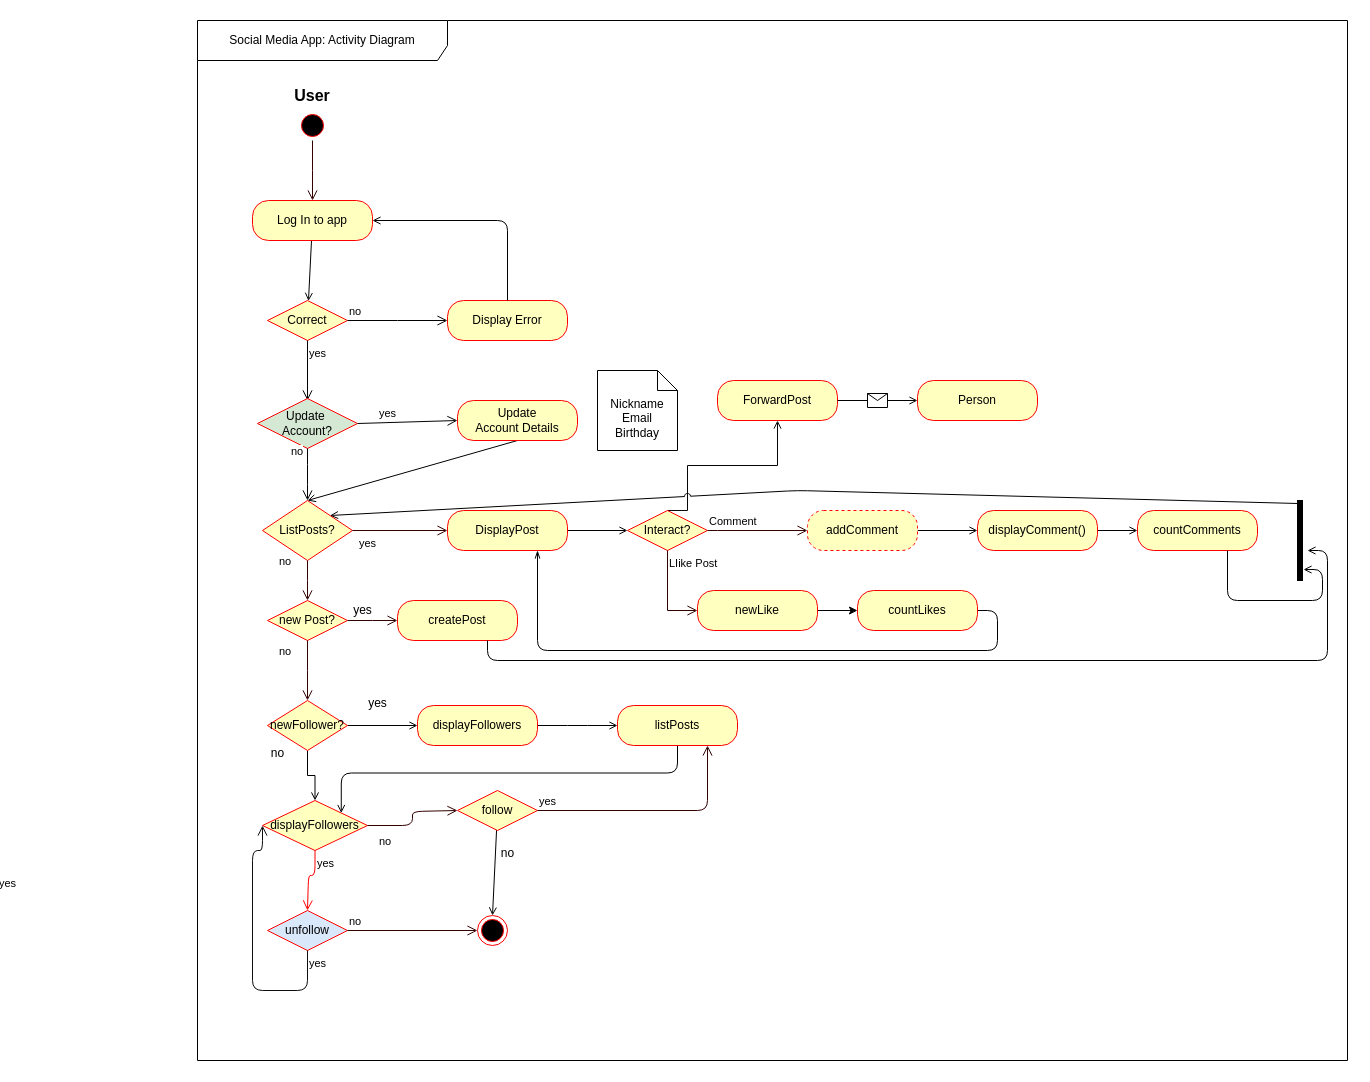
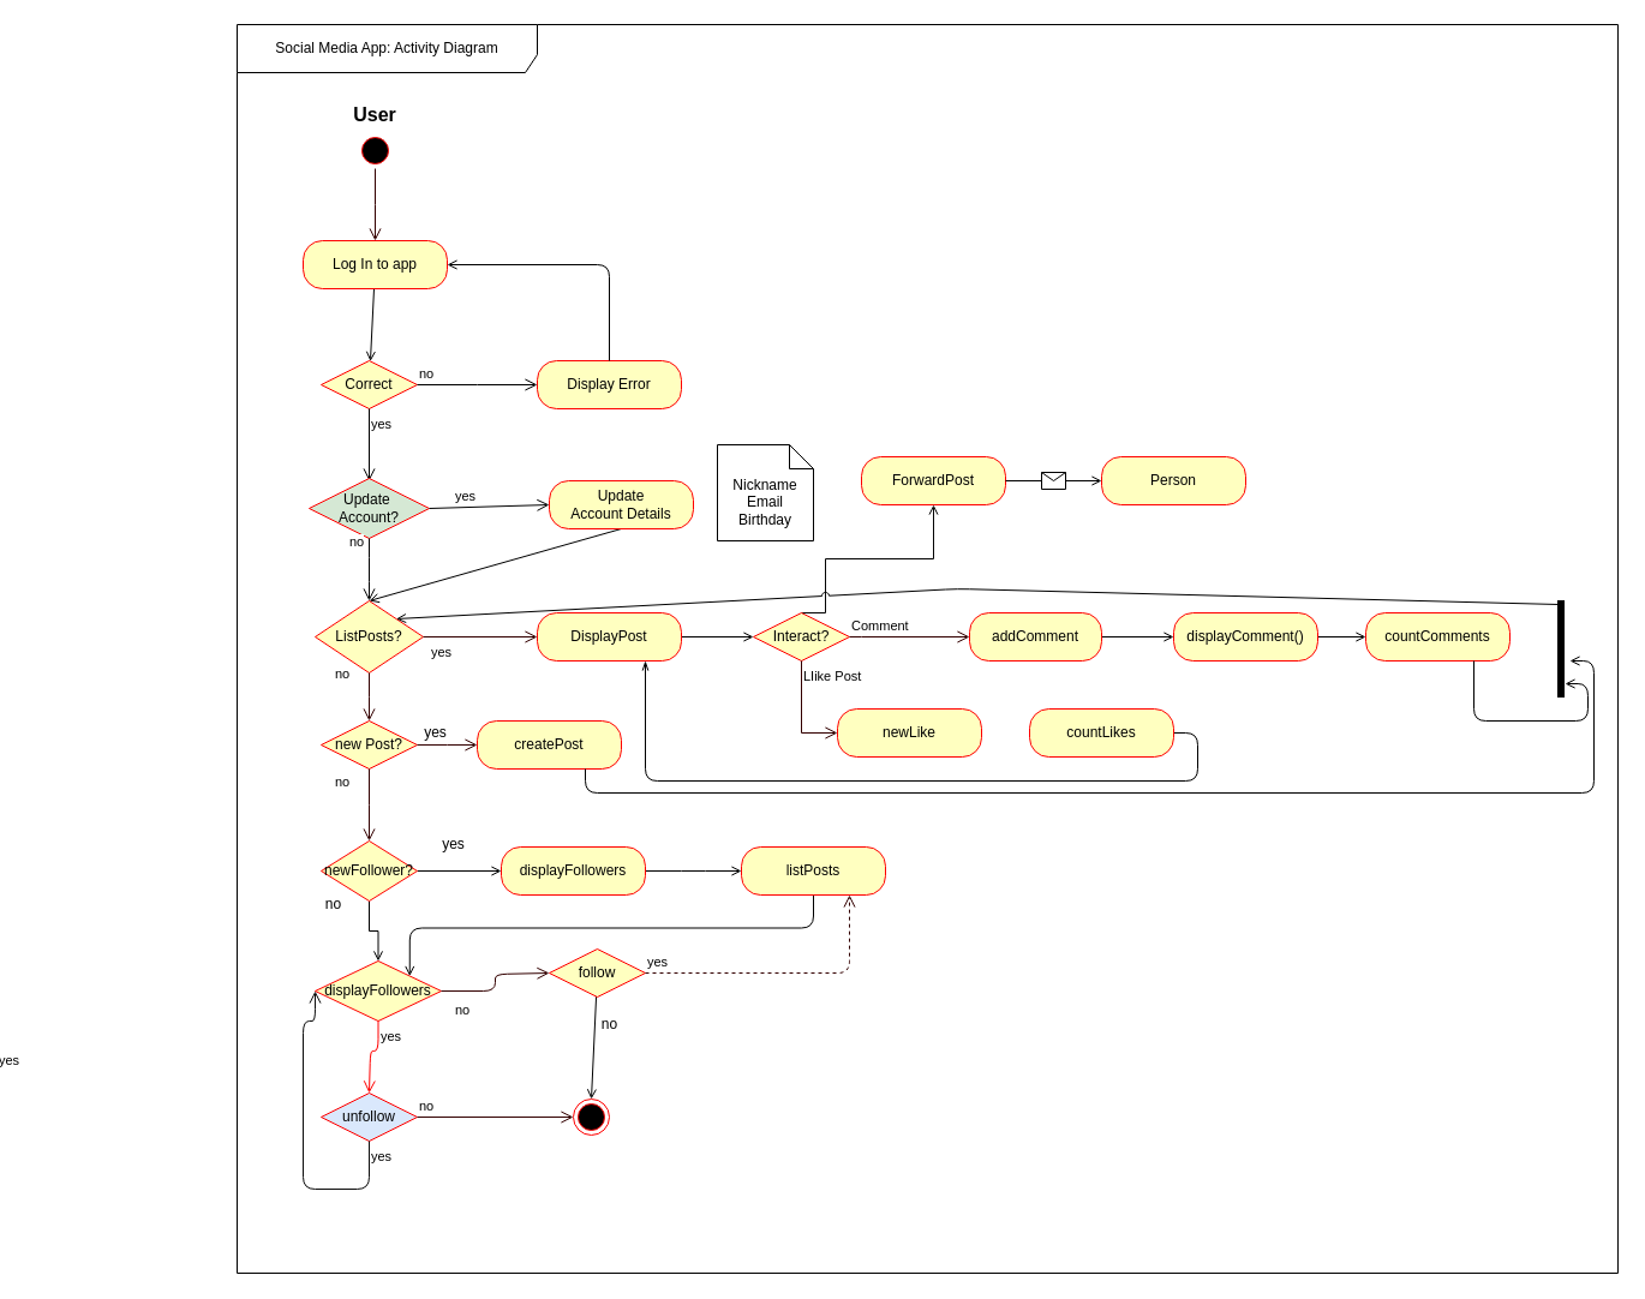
  <mxCell id="0" />
  <mxCell id="1" parent="0" />
  <mxCell id="2" value="" style="ellipse;html=1;shape=startState;fillColor=#000000;strokeColor=#ff0000;" vertex="1" parent="1"><mxGeometry x="120" y="110" width="30" height="30" as="geometry" /></mxCell>
  <mxCell id="3" value="" style="edgeStyle=orthogonalEdgeStyle;html=1;verticalAlign=bottom;endArrow=open;endSize=8;strokeColor=#330000;rounded=0;" edge="1" source="2" parent="1"><mxGeometry relative="1" as="geometry"><mxPoint x="135" y="200" as="targetPoint" /></mxGeometry></mxCell>
  <mxCell id="4" value="" style="rounded=1;orthogonalLoop=1;jettySize=auto;html=1;endArrow=open;endFill=0;" edge="1" parent="1" source="5" target="8"><mxGeometry relative="1" as="geometry" /></mxCell>
  <mxCell id="5" value="Log In to app" style="rounded=1;whiteSpace=wrap;html=1;arcSize=40;fontColor=#000000;fillColor=#ffffc0;strokeColor=#ff0000;" vertex="1" parent="1"><mxGeometry x="75" y="200" width="120" height="40" as="geometry" /></mxCell>
  <mxCell id="6" value="Social Media App: Activity Diagram" style="shape=umlFrame;whiteSpace=wrap;html=1;pointerEvents=0;recursiveResize=0;container=1;collapsible=0;width=250;height=40;" vertex="1" parent="1"><mxGeometry x="20" y="20" width="1150" height="1040" as="geometry" /></mxCell>
  <mxCell id="7" value="User" style="text;html=1;strokeColor=none;fillColor=none;align=center;verticalAlign=middle;whiteSpace=wrap;rounded=0;fontStyle=1;fontSize=16;" vertex="1" parent="6"><mxGeometry x="85" y="60" width="60" height="30" as="geometry" /></mxCell>
  <mxCell id="8" value="Correct" style="rhombus;whiteSpace=wrap;html=1;fontColor=#000000;fillColor=#ffffc0;strokeColor=#ff0000;" vertex="1" parent="6"><mxGeometry x="70" y="280" width="80" height="40" as="geometry" /></mxCell>
  <mxCell id="9" value="no" style="edgeStyle=orthogonalEdgeStyle;html=1;align=left;verticalAlign=bottom;endArrow=open;endSize=8;strokeColor=#000000;rounded=0;" edge="1" source="8" parent="6"><mxGeometry x="-1" relative="1" as="geometry"><mxPoint x="250" y="300" as="targetPoint" /></mxGeometry></mxCell>
  <mxCell id="10" value="yes" style="html=1;align=left;verticalAlign=top;endArrow=open;endSize=8;strokeColor=#000000;rounded=1;startArrow=none;startFill=0;endFill=0;" edge="1" source="8" parent="6"><mxGeometry x="-1" relative="1" as="geometry"><mxPoint x="110" y="380" as="targetPoint" /></mxGeometry></mxCell>
  <mxCell id="11" value="Display Error" style="rounded=1;whiteSpace=wrap;html=1;arcSize=40;fontColor=#000000;fillColor=#ffffc0;strokeColor=#ff0000;" vertex="1" parent="6"><mxGeometry x="250" y="280" width="120" height="40" as="geometry" /></mxCell>
  <mxCell id="12" value="Update&amp;nbsp;&lt;br&gt;Account?" style="rhombus;whiteSpace=wrap;html=1;fontColor=#000000;fillColor=#d5e8d4;strokeColor=#ff0000;" vertex="1" parent="6"><mxGeometry x="60" y="378" width="100" height="50" as="geometry" /></mxCell>
  <mxCell id="13" value="no" style="html=1;align=left;verticalAlign=bottom;endArrow=open;endSize=8;strokeColor=#030303;rounded=1;entryX=0;entryY=0.5;entryDx=0;entryDy=0;" edge="1" parent="6" target="17"><mxGeometry x="-1" y="-79" relative="1" as="geometry"><mxPoint x="250" y="400" as="targetPoint" /><mxPoint x="160" y="403" as="sourcePoint" /><mxPoint x="-70" y="-42" as="offset" /></mxGeometry></mxCell>
  <mxCell id="14" value="yes" style="edgeStyle=orthogonalEdgeStyle;html=1;align=left;verticalAlign=top;endArrow=open;endSize=8;strokeColor=#030303;rounded=1;" edge="1" source="12" parent="6"><mxGeometry x="-1" y="85" relative="1" as="geometry"><mxPoint x="110" y="480" as="targetPoint" /><mxPoint x="-15" y="-48" as="offset" /></mxGeometry></mxCell>
  <mxCell id="15" value="Nickname&lt;br&gt;Email&lt;br&gt;Birthday" style="shape=note2;boundedLbl=1;whiteSpace=wrap;html=1;size=20;verticalAlign=top;align=center;" vertex="1" parent="6"><mxGeometry x="400" y="350" width="80" height="80" as="geometry" /></mxCell>
  <mxCell id="16" style="rounded=0;orthogonalLoop=1;jettySize=auto;html=1;exitX=0.5;exitY=1;exitDx=0;exitDy=0;entryX=0.5;entryY=0;entryDx=0;entryDy=0;endArrow=open;endFill=0;" edge="1" parent="6" source="17" target="18"><mxGeometry relative="1" as="geometry" /></mxCell>
  <mxCell id="17" value="Update&lt;br&gt;Account Details" style="rounded=1;whiteSpace=wrap;html=1;arcSize=40;fontColor=#000000;fillColor=#ffffc0;strokeColor=#ff0000;" vertex="1" parent="6"><mxGeometry x="260" y="380" width="120" height="40" as="geometry" /></mxCell>
  <mxCell id="18" value="ListPosts?" style="rhombus;whiteSpace=wrap;html=1;fontColor=#000000;fillColor=#ffffc0;strokeColor=#ff0000;" vertex="1" parent="6"><mxGeometry x="65" y="480" width="90" height="60" as="geometry" /></mxCell>
  <mxCell id="19" value="no" style="edgeStyle=orthogonalEdgeStyle;html=1;align=left;verticalAlign=bottom;endArrow=open;endSize=8;strokeColor=#330000;rounded=0;entryX=0;entryY=0.5;entryDx=0;entryDy=0;" edge="1" source="18" parent="6" target="22"><mxGeometry x="-1" y="-85" relative="1" as="geometry"><mxPoint x="250" y="500" as="targetPoint" /><mxPoint x="-75" y="-45" as="offset" /></mxGeometry></mxCell>
  <mxCell id="20" value="yes" style="edgeStyle=orthogonalEdgeStyle;html=1;align=left;verticalAlign=top;endArrow=open;endSize=8;strokeColor=#330000;rounded=0;" edge="1" source="18" parent="6"><mxGeometry x="-1" y="58" relative="1" as="geometry"><mxPoint x="110" y="580" as="targetPoint" /><mxPoint x="-8" y="-30" as="offset" /></mxGeometry></mxCell>
  <mxCell id="21" style="edgeStyle=orthogonalEdgeStyle;rounded=0;orthogonalLoop=1;jettySize=auto;html=1;exitX=1;exitY=0.5;exitDx=0;exitDy=0;entryX=0;entryY=0.5;entryDx=0;entryDy=0;endArrow=open;endFill=0;" edge="1" parent="6" source="22" target="31"><mxGeometry relative="1" as="geometry" /></mxCell>
  <mxCell id="22" value="DisplayPost" style="rounded=1;whiteSpace=wrap;html=1;arcSize=40;fontColor=#000000;fillColor=#ffffc0;strokeColor=#ff0000;" vertex="1" parent="6"><mxGeometry x="250" y="490" width="120" height="40" as="geometry" /></mxCell>
  <mxCell id="23" value="createPost" style="rounded=1;whiteSpace=wrap;html=1;arcSize=40;fontColor=#000000;fillColor=#ffffc0;strokeColor=#ff0000;" vertex="1" parent="6"><mxGeometry x="200" y="580" width="120" height="40" as="geometry" /></mxCell>
  <mxCell id="24" value="" style="edgeStyle=orthogonalEdgeStyle;rounded=0;orthogonalLoop=1;jettySize=auto;html=1;endArrow=open;endFill=0;" edge="1" parent="6" source="25" target="35"><mxGeometry relative="1" as="geometry" /></mxCell>
- <mxCell id="25" value="addComment" style="rounded=1;whiteSpace=wrap;html=1;arcSize=40;fontColor=#000000;fillColor=#ffffc0;strokeColor=#ff0000;dashed=1;" vertex="1" parent="6"><mxGeometry x="610" y="490" width="110" height="40" as="geometry" /></mxCell>
+ <mxCell id="25" value="addComment" style="rounded=1;whiteSpace=wrap;html=1;arcSize=40;fontColor=#000000;fillColor=#ffffc0;strokeColor=#ff0000;" vertex="1" parent="6"><mxGeometry x="610" y="490" width="110" height="40" as="geometry" /></mxCell>
  <mxCell id="26" value="new Post?" style="rhombus;whiteSpace=wrap;html=1;fontColor=#000000;fillColor=#ffffc0;strokeColor=#ff0000;" vertex="1" parent="6"><mxGeometry x="70" y="580" width="80" height="40" as="geometry" /></mxCell>
  <mxCell id="27" value="no" style="edgeStyle=orthogonalEdgeStyle;html=1;align=left;verticalAlign=bottom;endArrow=open;endSize=8;strokeColor=#330000;rounded=0;" edge="1" source="26" parent="6"><mxGeometry x="-1" y="-81" relative="1" as="geometry"><mxPoint x="200" y="600" as="targetPoint" /><mxPoint x="-70" y="-41" as="offset" /></mxGeometry></mxCell>
  <mxCell id="28" value="yes" style="edgeStyle=orthogonalEdgeStyle;html=1;align=left;verticalAlign=top;endArrow=open;endSize=8;strokeColor=#330000;rounded=0;" edge="1" source="26" parent="6"><mxGeometry x="1" y="-354" relative="1" as="geometry"><mxPoint x="110" y="680" as="targetPoint" /><mxPoint x="44" y="175" as="offset" /></mxGeometry></mxCell>
  <mxCell id="29" value="yes" style="text;html=1;align=center;verticalAlign=middle;resizable=0;points=[];autosize=1;strokeColor=none;fillColor=none;" vertex="1" parent="6"><mxGeometry x="145" y="575" width="40" height="30" as="geometry" /></mxCell>
  <mxCell id="30" style="edgeStyle=orthogonalEdgeStyle;rounded=0;orthogonalLoop=1;jettySize=auto;html=1;exitX=0.5;exitY=0;exitDx=0;exitDy=0;entryX=0.5;entryY=1;entryDx=0;entryDy=0;endArrow=open;endFill=0;fillColor=#e1d5e7;strokeColor=#050505;strokeWidth=1;" edge="1" parent="6" source="31" target="37"><mxGeometry relative="1" as="geometry"><Array as="points"><mxPoint x="490" y="490" /><mxPoint x="490" y="445" /><mxPoint x="580" y="445" /></Array></mxGeometry></mxCell>
  <mxCell id="31" value="Interact?" style="rhombus;whiteSpace=wrap;html=1;fontColor=#000000;fillColor=#ffffc0;strokeColor=#ff0000;" vertex="1" parent="6"><mxGeometry x="430" y="490" width="80" height="40" as="geometry" /></mxCell>
  <mxCell id="32" value="Comment" style="edgeStyle=orthogonalEdgeStyle;html=1;align=left;verticalAlign=bottom;endArrow=open;endSize=8;strokeColor=#330000;rounded=0;" edge="1" source="31" parent="6"><mxGeometry x="-1" relative="1" as="geometry"><mxPoint x="610" y="510" as="targetPoint" /><Array as="points"><mxPoint x="520" y="510" /><mxPoint x="520" y="510" /></Array><mxPoint as="offset" /></mxGeometry></mxCell>
  <mxCell id="33" value="LIike Post" style="edgeStyle=orthogonalEdgeStyle;html=1;align=left;verticalAlign=top;endArrow=open;endSize=8;strokeColor=#330000;rounded=0;entryX=0;entryY=0.5;entryDx=0;entryDy=0;" edge="1" source="31" parent="6" target="42"><mxGeometry x="-1" relative="1" as="geometry"><mxPoint x="470" y="590" as="targetPoint" /></mxGeometry></mxCell>
  <mxCell id="34" value="" style="edgeStyle=orthogonalEdgeStyle;rounded=0;orthogonalLoop=1;jettySize=auto;html=1;endArrow=open;endFill=0;" edge="1" parent="6" source="35" target="36"><mxGeometry relative="1" as="geometry" /></mxCell>
  <mxCell id="35" value="displayComment()" style="rounded=1;whiteSpace=wrap;html=1;arcSize=40;fontColor=#000000;fillColor=#ffffc0;strokeColor=#ff0000;" vertex="1" parent="6"><mxGeometry x="780" y="490" width="120" height="40" as="geometry" /></mxCell>
  <mxCell id="36" value="countComments" style="rounded=1;whiteSpace=wrap;html=1;arcSize=40;fontColor=#000000;fillColor=#ffffc0;strokeColor=#ff0000;" vertex="1" parent="6"><mxGeometry x="940" y="490" width="120" height="40" as="geometry" /></mxCell>
  <mxCell id="37" value="ForwardPost" style="rounded=1;whiteSpace=wrap;html=1;arcSize=40;fontColor=#000000;fillColor=#ffffc0;strokeColor=#ff0000;" vertex="1" parent="6"><mxGeometry x="520" y="360" width="120" height="40" as="geometry" /></mxCell>
  <mxCell id="38" value="Person" style="rounded=1;whiteSpace=wrap;html=1;arcSize=40;fontColor=#000000;fillColor=#ffffc0;strokeColor=#ff0000;" vertex="1" parent="6"><mxGeometry x="720" y="360" width="120" height="40" as="geometry" /></mxCell>
  <mxCell id="39" value="" style="endArrow=open;html=1;rounded=0;exitX=1;exitY=0.5;exitDx=0;exitDy=0;entryX=0;entryY=0.5;entryDx=0;entryDy=0;endFill=0;" edge="1" parent="6" source="37" target="38"><mxGeometry relative="1" as="geometry"><mxPoint x="480" y="410" as="sourcePoint" /><mxPoint x="580" y="410" as="targetPoint" /><Array as="points" /></mxGeometry></mxCell>
  <mxCell id="40" value="" style="shape=message;html=1;outlineConnect=0;" vertex="1" parent="39"><mxGeometry width="20" height="14" relative="1" as="geometry"><mxPoint x="-10" y="-7" as="offset" /></mxGeometry></mxCell>
- <mxCell id="41" value="" style="edgeStyle=orthogonalEdgeStyle;rounded=0;orthogonalLoop=1;jettySize=auto;html=1;" edge="1" parent="6" source="42" target="44"><mxGeometry relative="1" as="geometry" /></mxCell>
  <mxCell id="42" value="newLike" style="rounded=1;whiteSpace=wrap;html=1;arcSize=40;fontColor=#000000;fillColor=#ffffc0;strokeColor=#ff0000;" vertex="1" parent="6"><mxGeometry x="500" y="570" width="120" height="40" as="geometry" /></mxCell>
  <mxCell id="43" style="edgeStyle=orthogonalEdgeStyle;rounded=1;orthogonalLoop=1;jettySize=auto;html=1;exitX=1;exitY=0.5;exitDx=0;exitDy=0;entryX=0.75;entryY=1;entryDx=0;entryDy=0;endArrow=openThin;endFill=0;" edge="1" parent="6" source="44" target="22"><mxGeometry relative="1" as="geometry"><Array as="points"><mxPoint x="800" y="590" /><mxPoint x="800" y="630" /><mxPoint x="340" y="630" /></Array></mxGeometry></mxCell>
  <mxCell id="44" value="countLikes" style="rounded=1;whiteSpace=wrap;html=1;arcSize=40;fontColor=#000000;fillColor=#ffffc0;strokeColor=#ff0000;" vertex="1" parent="6"><mxGeometry x="660" y="570" width="120" height="40" as="geometry" /></mxCell>
  <mxCell id="45" style="edgeStyle=orthogonalEdgeStyle;rounded=0;orthogonalLoop=1;jettySize=auto;html=1;exitX=1;exitY=0.5;exitDx=0;exitDy=0;entryX=0;entryY=0.5;entryDx=0;entryDy=0;endArrow=open;endFill=0;" edge="1" parent="6" source="47" target="49"><mxGeometry relative="1" as="geometry" /></mxCell>
  <mxCell id="46" style="edgeStyle=orthogonalEdgeStyle;rounded=0;orthogonalLoop=1;jettySize=auto;html=1;exitX=0.5;exitY=1;exitDx=0;exitDy=0;entryX=0.5;entryY=0;entryDx=0;entryDy=0;endArrow=open;endFill=0;" edge="1" parent="6" source="47" target="51"><mxGeometry relative="1" as="geometry" /></mxCell>
  <mxCell id="47" value="newFollower?" style="rhombus;whiteSpace=wrap;html=1;fontColor=#000000;fillColor=#ffffc0;strokeColor=#ff0000;" vertex="1" parent="6"><mxGeometry x="70" y="680" width="80" height="50" as="geometry" /></mxCell>
  <mxCell id="48" value="" style="edgeStyle=orthogonalEdgeStyle;rounded=1;orthogonalLoop=1;jettySize=auto;html=1;endArrow=open;endFill=0;" edge="1" parent="6" source="49"><mxGeometry relative="1" as="geometry"><mxPoint x="420" y="705" as="targetPoint" /></mxGeometry></mxCell>
  <mxCell id="49" value="displayFollowers" style="rounded=1;whiteSpace=wrap;html=1;arcSize=40;fontColor=#000000;fillColor=#ffffc0;strokeColor=#ff0000;" vertex="1" parent="6"><mxGeometry x="220" y="685" width="120" height="40" as="geometry" /></mxCell>
  <mxCell id="50" value="no" style="text;html=1;align=center;verticalAlign=middle;resizable=0;points=[];autosize=1;strokeColor=none;fillColor=none;" vertex="1" parent="6"><mxGeometry x="60" y="718" width="40" height="30" as="geometry" /></mxCell>
  <mxCell id="51" value="displayFollowers" style="rhombus;whiteSpace=wrap;html=1;fontColor=#000000;fillColor=#ffffc0;strokeColor=#ff0000;" vertex="1" parent="6"><mxGeometry x="65" y="780" width="105" height="50" as="geometry" /></mxCell>
  <mxCell id="52" value="no" style="edgeStyle=orthogonalEdgeStyle;html=1;align=left;verticalAlign=bottom;endArrow=open;endSize=8;strokeColor=#330000;rounded=1;endFill=0;" edge="1" source="51" parent="6"><mxGeometry x="-0.809" y="-25" relative="1" as="geometry"><mxPoint x="260" y="790" as="targetPoint" /><Array as="points"><mxPoint x="215" y="805" /><mxPoint x="215" y="791" /></Array><mxPoint as="offset" /></mxGeometry></mxCell>
  <mxCell id="53" value="yes" style="edgeStyle=orthogonalEdgeStyle;html=1;align=left;verticalAlign=top;endArrow=open;endSize=8;strokeColor=#ff0000;rounded=1;entryX=0.5;entryY=0;entryDx=0;entryDy=0;endFill=0;" edge="1" source="51" parent="6" target="58"><mxGeometry x="-1" relative="1" as="geometry"><mxPoint x="110" y="880" as="targetPoint" /><Array as="points"><mxPoint x="118" y="855" /><mxPoint x="111" y="855" /></Array></mxGeometry></mxCell>
  <mxCell id="54" value="" style="html=1;points=[];perimeter=orthogonalPerimeter;fillColor=strokeColor;" vertex="1" parent="6"><mxGeometry x="1100" y="480" width="5" height="80" as="geometry" /></mxCell>
  <mxCell id="55" style="edgeStyle=orthogonalEdgeStyle;rounded=1;orthogonalLoop=1;jettySize=auto;html=1;exitX=0.75;exitY=1;exitDx=0;exitDy=0;endArrow=open;endFill=0;" edge="1" parent="6" source="23"><mxGeometry relative="1" as="geometry"><mxPoint x="1110" y="530" as="targetPoint" /><Array as="points"><mxPoint x="290" y="640" /><mxPoint x="1130" y="640" /><mxPoint x="1130" y="530" /></Array></mxGeometry></mxCell>
  <mxCell id="56" style="edgeStyle=orthogonalEdgeStyle;rounded=1;orthogonalLoop=1;jettySize=auto;html=1;exitX=0.75;exitY=1;exitDx=0;exitDy=0;entryX=1.2;entryY=0.863;entryDx=0;entryDy=0;entryPerimeter=0;endArrow=open;endFill=0;" edge="1" parent="6" source="36" target="54"><mxGeometry relative="1" as="geometry"><Array as="points"><mxPoint x="1030" y="580" /><mxPoint x="1125" y="580" /><mxPoint x="1125" y="549" /></Array></mxGeometry></mxCell>
  <mxCell id="57" value="" style="endArrow=open;html=1;rounded=1;exitX=0.4;exitY=0.038;exitDx=0;exitDy=0;exitPerimeter=0;entryX=1;entryY=0;entryDx=0;entryDy=0;jumpStyle=arc;endFill=0;" edge="1" parent="6" source="54" target="18"><mxGeometry width="50" height="50" relative="1" as="geometry"><mxPoint x="500" y="640" as="sourcePoint" /><mxPoint x="550" y="590" as="targetPoint" /><Array as="points"><mxPoint x="600" y="470" /></Array></mxGeometry></mxCell>
  <mxCell id="58" value="unfollow" style="rhombus;whiteSpace=wrap;html=1;fontColor=#000000;fillColor=#dae8fc;strokeColor=#ff0000;" vertex="1" parent="6"><mxGeometry x="70" y="890" width="80" height="40" as="geometry" /></mxCell>
  <mxCell id="59" value="no" style="edgeStyle=orthogonalEdgeStyle;html=1;align=left;verticalAlign=bottom;endArrow=open;endSize=8;strokeColor=#330000;rounded=0;entryX=0;entryY=0.5;entryDx=0;entryDy=0;" edge="1" source="58" parent="6" target="66"><mxGeometry x="-1" relative="1" as="geometry"><mxPoint x="260" y="910" as="targetPoint" /><Array as="points" /></mxGeometry></mxCell>
  <mxCell id="60" value="yes" style="edgeStyle=orthogonalEdgeStyle;html=1;align=left;verticalAlign=top;endArrow=open;endSize=8;strokeColor=#0d0d0d;rounded=1;entryX=0;entryY=0.5;entryDx=0;entryDy=0;" edge="1" source="58" parent="6" target="51"><mxGeometry x="-1" relative="1" as="geometry"><mxPoint x="110" y="980" as="targetPoint" /><Array as="points"><mxPoint x="110" y="970" /><mxPoint x="55" y="970" /><mxPoint x="55" y="830" /><mxPoint x="65" y="830" /></Array></mxGeometry></mxCell>
  <mxCell id="61" style="edgeStyle=orthogonalEdgeStyle;rounded=1;orthogonalLoop=1;jettySize=auto;html=1;exitX=0.5;exitY=1;exitDx=0;exitDy=0;entryX=1;entryY=0;entryDx=0;entryDy=0;endArrow=open;endFill=0;" edge="1" parent="6" source="62" target="51"><mxGeometry relative="1" as="geometry" /></mxCell>
  <mxCell id="62" value="listPosts" style="rounded=1;whiteSpace=wrap;html=1;arcSize=40;fontColor=#000000;fillColor=#ffffc0;strokeColor=#ff0000;" vertex="1" parent="6"><mxGeometry x="420" y="685" width="120" height="40" as="geometry" /></mxCell>
  <mxCell id="63" value="" style="rounded=0;orthogonalLoop=1;jettySize=auto;html=1;entryX=0.5;entryY=0;entryDx=0;entryDy=0;endArrow=open;endFill=0;" edge="1" parent="6" source="64" target="66"><mxGeometry relative="1" as="geometry"><mxPoint x="300" y="890" as="targetPoint" /></mxGeometry></mxCell>
  <mxCell id="64" value="follow" style="rhombus;whiteSpace=wrap;html=1;fontColor=#000000;fillColor=#ffffc0;strokeColor=#ff0000;" vertex="1" parent="6"><mxGeometry x="260" y="770" width="80" height="40" as="geometry" /></mxCell>
- <mxCell id="65" value="yes" style="edgeStyle=orthogonalEdgeStyle;html=1;align=left;verticalAlign=bottom;endArrow=open;endSize=8;strokeColor=#330000;rounded=1;entryX=0.75;entryY=1;entryDx=0;entryDy=0;endFill=0;" edge="1" source="64" parent="6" target="62"><mxGeometry x="-1" relative="1" as="geometry"><mxPoint x="440" y="790" as="targetPoint" /></mxGeometry></mxCell>
+ <mxCell id="65" value="yes" style="edgeStyle=orthogonalEdgeStyle;html=1;align=left;verticalAlign=bottom;endArrow=open;endSize=8;strokeColor=#330000;rounded=1;entryX=0.75;entryY=1;entryDx=0;entryDy=0;endFill=0;dashed=1;" edge="1" source="64" parent="6" target="62"><mxGeometry x="-1" relative="1" as="geometry"><mxPoint x="440" y="790" as="targetPoint" /></mxGeometry></mxCell>
  <mxCell id="66" value="" style="ellipse;html=1;shape=endState;fillColor=#000000;strokeColor=#ff0000;" vertex="1" parent="6"><mxGeometry x="280" y="895" width="30" height="30" as="geometry" /></mxCell>
  <mxCell id="67" style="edgeStyle=orthogonalEdgeStyle;orthogonalLoop=1;jettySize=auto;html=1;exitX=0.5;exitY=0;exitDx=0;exitDy=0;entryX=1;entryY=0.5;entryDx=0;entryDy=0;elbow=vertical;rounded=1;endArrow=open;endFill=0;" edge="1" parent="1" source="11" target="5"><mxGeometry relative="1" as="geometry" /></mxCell>
  <mxCell id="68" value="yes" style="text;html=1;align=center;verticalAlign=middle;resizable=0;points=[];autosize=1;strokeColor=none;fillColor=none;" vertex="1" parent="1"><mxGeometry x="180" y="688" width="40" height="30" as="geometry" /></mxCell>
  <mxCell id="69" value="no" style="text;html=1;align=center;verticalAlign=middle;resizable=0;points=[];autosize=1;strokeColor=none;fillColor=none;" vertex="1" parent="1"><mxGeometry x="310" y="838" width="40" height="30" as="geometry" /></mxCell>
